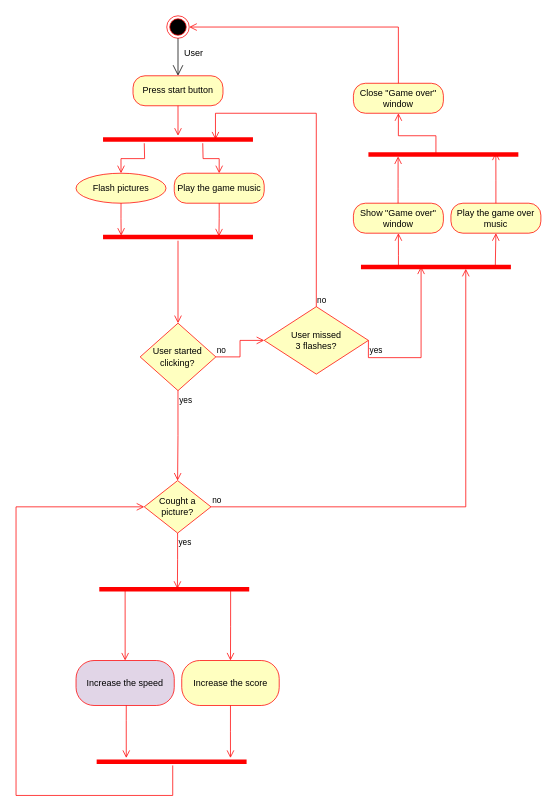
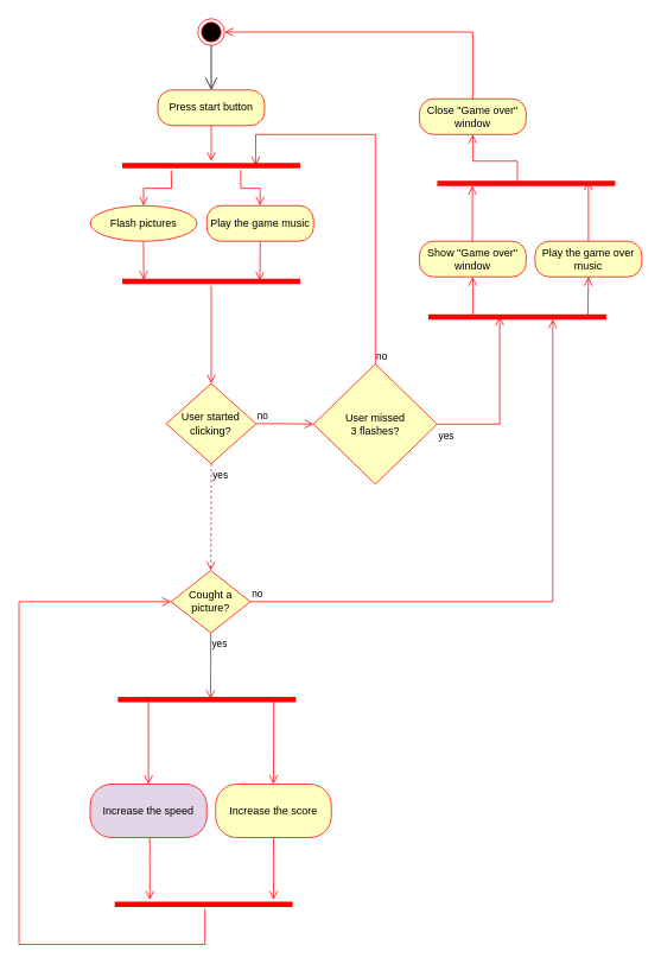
  <mxCell id="0" />
  <mxCell id="1" parent="0" />
  <mxCell id="2" value="" style="ellipse;html=1;shape=endState;fillColor=#000000;strokeColor=#ff0000;" parent="1" vertex="1"><mxGeometry x="221.94" y="20" width="30" height="30" as="geometry" /></mxCell>
  <mxCell id="3" value="Press start button" style="rounded=1;whiteSpace=wrap;html=1;arcSize=40;fontColor=#000000;fillColor=#ffffc0;strokeColor=#ff0000;" vertex="1" parent="1"><mxGeometry x="176.94" y="100" width="120" height="40" as="geometry" /></mxCell>
  <mxCell id="4" value="" style="edgeStyle=orthogonalEdgeStyle;html=1;verticalAlign=bottom;endArrow=open;endSize=8;strokeColor=#ff0000;rounded=0;" edge="1" source="3" parent="1" target="26"><mxGeometry relative="1" as="geometry"><mxPoint x="236.44" y="270" as="targetPoint" /></mxGeometry></mxCell>
  <mxCell id="5" value="" style="endArrow=open;endFill=1;endSize=12;html=1;rounded=0;edgeStyle=orthogonalEdgeStyle;entryX=0.5;entryY=0;entryDx=0;entryDy=0;" edge="1" parent="1" source="2" target="3"><mxGeometry width="160" relative="1" as="geometry"><mxPoint x="477.94" y="420" as="sourcePoint" /><mxPoint x="607.94" y="470" as="targetPoint" /></mxGeometry></mxCell>
- <mxCell id="6" value="User" style="text;html=1;strokeColor=none;fillColor=none;align=center;verticalAlign=middle;whiteSpace=wrap;rounded=0;" vertex="1" parent="1"><mxGeometry x="237.94" y="60" width="40" height="20" as="geometry" /></mxCell>
  <mxCell id="7" value="User started clicking?" style="rhombus;whiteSpace=wrap;html=1;fillColor=#ffffc0;strokeColor=#ff0000;" vertex="1" parent="1"><mxGeometry x="186.44" y="430" width="101" height="90" as="geometry" /></mxCell>
  <mxCell id="8" value="no" style="edgeStyle=orthogonalEdgeStyle;html=1;align=left;verticalAlign=bottom;endArrow=open;endSize=8;strokeColor=#ff0000;rounded=0;exitX=1;exitY=0.5;exitDx=0;exitDy=0;" edge="1" source="7" parent="1" target="35"><mxGeometry x="-1" relative="1" as="geometry"><mxPoint x="410.94" y="490" as="targetPoint" /><Array as="points" /></mxGeometry></mxCell>
- <mxCell id="9" value="yes" style="edgeStyle=orthogonalEdgeStyle;html=1;align=left;verticalAlign=top;endArrow=open;endSize=8;strokeColor=#ff0000;rounded=0;" edge="1" source="7" parent="1" target="23"><mxGeometry x="-1" relative="1" as="geometry"><mxPoint x="236.44" y="430" as="targetPoint" /></mxGeometry></mxCell>
+ <mxCell id="9" value="yes" style="edgeStyle=orthogonalEdgeStyle;html=1;align=left;verticalAlign=top;endArrow=open;endSize=8;strokeColor=#ff0000;rounded=0;dashed=1;" edge="1" source="7" parent="1" target="23"><mxGeometry x="-1" relative="1" as="geometry"><mxPoint x="236.44" y="430" as="targetPoint" /></mxGeometry></mxCell>
  <mxCell id="10" value="Show &quot;Game over&quot; window" style="rounded=1;whiteSpace=wrap;html=1;arcSize=40;fontColor=#000000;fillColor=#ffffc0;strokeColor=#ff0000;" vertex="1" parent="1"><mxGeometry x="470.94" y="270" width="120" height="40" as="geometry" /></mxCell>
  <mxCell id="11" value="" style="edgeStyle=orthogonalEdgeStyle;html=1;verticalAlign=bottom;endArrow=open;endSize=8;strokeColor=#ff0000;rounded=0;entryX=0.198;entryY=0.757;entryDx=0;entryDy=0;entryPerimeter=0;" edge="1" source="10" parent="1" target="43"><mxGeometry relative="1" as="geometry"><mxPoint x="540.94" y="220" as="targetPoint" /><Array as="points"><mxPoint x="531" y="250" /></Array></mxGeometry></mxCell>
  <mxCell id="12" value="Close &quot;Game over&quot; window" style="rounded=1;whiteSpace=wrap;html=1;arcSize=40;fontColor=#000000;fillColor=#ffffc0;strokeColor=#ff0000;" vertex="1" parent="1"><mxGeometry x="470.94" y="110" width="120" height="40" as="geometry" /></mxCell>
  <mxCell id="13" value="" style="edgeStyle=orthogonalEdgeStyle;html=1;verticalAlign=bottom;endArrow=open;endSize=8;strokeColor=#ff0000;rounded=0;entryX=1;entryY=0.5;entryDx=0;entryDy=0;exitX=0.5;exitY=0;exitDx=0;exitDy=0;" edge="1" source="12" parent="1" target="2"><mxGeometry relative="1" as="geometry"><mxPoint x="400.94" y="250" as="targetPoint" /><Array as="points"><mxPoint x="530.94" y="35" /></Array></mxGeometry></mxCell>
  <mxCell id="14" value="Increase the speed" style="rounded=1;whiteSpace=wrap;html=1;arcSize=40;fontColor=#000000;fillColor=#e1d5e7;strokeColor=#ff0000;" vertex="1" parent="1"><mxGeometry x="100.94" y="880" width="131" height="60" as="geometry" /></mxCell>
  <mxCell id="15" value="Increase the score" style="rounded=1;whiteSpace=wrap;html=1;arcSize=40;fontColor=#000000;fillColor=#ffffc0;strokeColor=#ff0000;" vertex="1" parent="1"><mxGeometry x="241.94" y="880" width="130" height="60" as="geometry" /></mxCell>
  <mxCell id="16" value="" style="shape=line;html=1;strokeWidth=6;strokeColor=#ff0000;" vertex="1" parent="1"><mxGeometry x="131.94" y="780" width="200" height="10" as="geometry" /></mxCell>
  <mxCell id="17" value="" style="edgeStyle=orthogonalEdgeStyle;html=1;verticalAlign=bottom;endArrow=open;endSize=8;strokeColor=#ff0000;rounded=0;entryX=0.5;entryY=0;entryDx=0;entryDy=0;exitX=0.876;exitY=0.483;exitDx=0;exitDy=0;exitPerimeter=0;" edge="1" source="16" parent="1" target="15"><mxGeometry relative="1" as="geometry"><mxPoint x="301.94" y="860" as="targetPoint" /><Array as="points" /></mxGeometry></mxCell>
  <mxCell id="18" value="" style="edgeStyle=orthogonalEdgeStyle;html=1;verticalAlign=bottom;endArrow=open;endSize=8;strokeColor=#ff0000;rounded=0;entryX=0.5;entryY=0;entryDx=0;entryDy=0;exitX=0.197;exitY=0.414;exitDx=0;exitDy=0;exitPerimeter=0;" edge="1" parent="1" source="16"><mxGeometry relative="1" as="geometry"><mxPoint x="166.44" y="880" as="targetPoint" /><mxPoint x="166.94" y="810" as="sourcePoint" /><Array as="points"><mxPoint x="165.94" y="784" /></Array></mxGeometry></mxCell>
  <mxCell id="19" value="" style="shape=line;html=1;strokeWidth=6;strokeColor=#ff0000;" vertex="1" parent="1"><mxGeometry x="128.44" y="1010" width="200" height="10" as="geometry" /></mxCell>
  <mxCell id="20" value="" style="edgeStyle=orthogonalEdgeStyle;html=1;verticalAlign=bottom;endArrow=open;endSize=8;strokeColor=#ff0000;rounded=0;" edge="1" source="19" parent="1" target="23"><mxGeometry relative="1" as="geometry"><mxPoint x="190.94" y="675" as="targetPoint" /><Array as="points"><mxPoint x="229.94" y="1060" /><mxPoint x="20.94" y="1060" /><mxPoint x="20.94" y="675" /></Array></mxGeometry></mxCell>
  <mxCell id="21" value="" style="edgeStyle=orthogonalEdgeStyle;html=1;verticalAlign=bottom;endArrow=open;endSize=8;strokeColor=#ff0000;rounded=0;exitX=0.5;exitY=1;exitDx=0;exitDy=0;" edge="1" parent="1" source="15"><mxGeometry relative="1" as="geometry"><mxPoint x="306.94" y="1010" as="targetPoint" /><mxPoint x="306.6" y="960.07" as="sourcePoint" /><Array as="points" /></mxGeometry></mxCell>
  <mxCell id="22" value="" style="edgeStyle=orthogonalEdgeStyle;html=1;verticalAlign=bottom;endArrow=open;endSize=8;strokeColor=#ff0000;rounded=0;exitX=0.5;exitY=1;exitDx=0;exitDy=0;" edge="1" parent="1"><mxGeometry relative="1" as="geometry"><mxPoint x="167.94" y="1010" as="targetPoint" /><mxPoint x="167.94" y="940" as="sourcePoint" /><Array as="points"><mxPoint x="167.94" y="960" /><mxPoint x="167.94" y="960" /></Array></mxGeometry></mxCell>
  <mxCell id="23" value="Cought a picture?" style="rhombus;whiteSpace=wrap;html=1;fillColor=#ffffc0;strokeColor=#ff0000;" vertex="1" parent="1"><mxGeometry x="191.94" y="640" width="89" height="70" as="geometry" /></mxCell>
  <mxCell id="24" value="no" style="edgeStyle=orthogonalEdgeStyle;html=1;align=left;verticalAlign=bottom;endArrow=open;endSize=8;strokeColor=#ff0000;rounded=0;entryX=0.699;entryY=0.75;entryDx=0;entryDy=0;entryPerimeter=0;" edge="1" source="23" parent="1" target="40"><mxGeometry x="-1" relative="1" as="geometry"><mxPoint x="371.94" y="450" as="targetPoint" /><Array as="points"><mxPoint x="621" y="675" /></Array></mxGeometry></mxCell>
  <mxCell id="25" value="yes" style="edgeStyle=orthogonalEdgeStyle;html=1;align=left;verticalAlign=top;endArrow=open;endSize=8;strokeColor=#ff0000;rounded=0;entryX=0.521;entryY=0.443;entryDx=0;entryDy=0;entryPerimeter=0;" edge="1" source="23" parent="1" target="16"><mxGeometry x="-1" relative="1" as="geometry"><mxPoint x="231.94" y="740" as="targetPoint" /></mxGeometry></mxCell>
  <mxCell id="26" value="" style="shape=line;html=1;strokeWidth=6;strokeColor=#ff0000;" vertex="1" parent="1"><mxGeometry x="136.94" y="180" width="200" height="10" as="geometry" /></mxCell>
  <mxCell id="27" value="" style="edgeStyle=orthogonalEdgeStyle;html=1;verticalAlign=bottom;endArrow=open;endSize=8;strokeColor=#ff0000;rounded=0;" edge="1" parent="1" target="31"><mxGeometry relative="1" as="geometry"><mxPoint x="269.94" y="240" as="targetPoint" /><mxPoint x="269.94" y="190" as="sourcePoint" /></mxGeometry></mxCell>
  <mxCell id="28" value="" style="edgeStyle=orthogonalEdgeStyle;html=1;verticalAlign=bottom;endArrow=open;endSize=8;strokeColor=#ff0000;rounded=0;entryX=0.5;entryY=0;entryDx=0;entryDy=0;" edge="1" parent="1" target="29"><mxGeometry relative="1" as="geometry"><mxPoint x="191.94" y="240" as="targetPoint" /><mxPoint x="191.94" y="190" as="sourcePoint" /></mxGeometry></mxCell>
  <mxCell id="29" value="Flash pictures" style="ellipse;whiteSpace=wrap;html=1;arcSize=40;fontColor=#000000;fillColor=#ffffc0;strokeColor=#ff0000;" vertex="1" parent="1"><mxGeometry x="100.94" y="230" width="120" height="40" as="geometry" /></mxCell>
  <mxCell id="30" value="" style="edgeStyle=orthogonalEdgeStyle;html=1;verticalAlign=bottom;endArrow=open;endSize=8;strokeColor=#ff0000;rounded=0;entryX=0.121;entryY=0.333;entryDx=0;entryDy=0;entryPerimeter=0;" edge="1" source="29" parent="1" target="33"><mxGeometry relative="1" as="geometry"><mxPoint x="160.94" y="310" as="targetPoint" /></mxGeometry></mxCell>
  <mxCell id="31" value="Play the game music" style="rounded=1;whiteSpace=wrap;html=1;arcSize=40;fontColor=#000000;fillColor=#ffffc0;strokeColor=#ff0000;" vertex="1" parent="1"><mxGeometry x="231.94" y="230" width="120" height="40" as="geometry" /></mxCell>
  <mxCell id="32" value="" style="edgeStyle=orthogonalEdgeStyle;html=1;verticalAlign=bottom;endArrow=open;endSize=8;strokeColor=#ff0000;rounded=0;entryX=0.773;entryY=0.433;entryDx=0;entryDy=0;entryPerimeter=0;" edge="1" source="31" parent="1" target="33"><mxGeometry relative="1" as="geometry"><mxPoint x="290.94" y="310" as="targetPoint" /><Array as="points"><mxPoint x="291.94" y="290" /><mxPoint x="290.94" y="290" /></Array></mxGeometry></mxCell>
  <mxCell id="33" value="" style="shape=line;html=1;strokeWidth=6;strokeColor=#ff0000;" vertex="1" parent="1"><mxGeometry x="136.94" y="310" width="200" height="10" as="geometry" /></mxCell>
  <mxCell id="34" value="" style="edgeStyle=orthogonalEdgeStyle;html=1;verticalAlign=bottom;endArrow=open;endSize=8;strokeColor=#ff0000;rounded=0;" edge="1" source="33" parent="1" target="7"><mxGeometry relative="1" as="geometry"><mxPoint x="236.44" y="390" as="targetPoint" /></mxGeometry></mxCell>
- <mxCell id="35" value="User missed&lt;br&gt;3 flashes?" style="rhombus;whiteSpace=wrap;html=1;fillColor=#ffffc0;strokeColor=#ff0000;" vertex="1" parent="1"><mxGeometry x="351.94" y="408" width="139" height="90" as="geometry" /></mxCell>
+ <mxCell id="35" value="User missed&lt;br&gt;3 flashes?" style="rhombus;whiteSpace=wrap;html=1;fillColor=#ffffc0;strokeColor=#ff0000;" vertex="1" parent="1"><mxGeometry x="351.94" y="408" width="139" height="135" as="geometry" /></mxCell>
  <mxCell id="36" value="no" style="edgeStyle=orthogonalEdgeStyle;html=1;align=left;verticalAlign=bottom;endArrow=open;endSize=8;strokeColor=#ff0000;rounded=0;entryX=0.75;entryY=0.5;entryDx=0;entryDy=0;entryPerimeter=0;exitX=0.5;exitY=0;exitDx=0;exitDy=0;" edge="1" source="35" parent="1" target="26"><mxGeometry x="-1" relative="1" as="geometry"><mxPoint x="510.94" y="580" as="targetPoint" /><Array as="points"><mxPoint x="421.94" y="150" /><mxPoint x="286.94" y="150" /></Array><mxPoint as="offset" /></mxGeometry></mxCell>
  <mxCell id="37" value="yes" style="edgeStyle=orthogonalEdgeStyle;html=1;align=left;verticalAlign=top;endArrow=open;endSize=8;strokeColor=#ff0000;rounded=0;entryX=0.401;entryY=0.444;entryDx=0;entryDy=0;exitX=1;exitY=0.5;exitDx=0;exitDy=0;entryPerimeter=0;" edge="1" source="35" parent="1" target="40"><mxGeometry x="-1" relative="1" as="geometry"><mxPoint x="461.94" y="250" as="targetPoint" /><Array as="points"><mxPoint x="561" y="476" /><mxPoint x="561" y="354" /></Array><mxPoint as="offset" /></mxGeometry></mxCell>
  <mxCell id="38" value="Play the game over music" style="rounded=1;whiteSpace=wrap;html=1;arcSize=40;fontColor=#000000;fillColor=#ffffc0;strokeColor=#ff0000;" vertex="1" parent="1"><mxGeometry x="601" y="270" width="120" height="40" as="geometry" /></mxCell>
  <mxCell id="39" value="" style="edgeStyle=orthogonalEdgeStyle;html=1;verticalAlign=bottom;endArrow=open;endSize=8;strokeColor=#ff0000;rounded=0;entryX=0.85;entryY=0.243;entryDx=0;entryDy=0;entryPerimeter=0;" edge="1" source="38" parent="1" target="43"><mxGeometry relative="1" as="geometry"><mxPoint x="661" y="210" as="targetPoint" /></mxGeometry></mxCell>
  <mxCell id="40" value="" style="shape=line;html=1;strokeWidth=6;strokeColor=#ff0000;" vertex="1" parent="1"><mxGeometry x="481" y="350" width="200" height="10" as="geometry" /></mxCell>
  <mxCell id="41" value="" style="edgeStyle=orthogonalEdgeStyle;html=1;verticalAlign=bottom;endArrow=open;endSize=8;strokeColor=#ff0000;rounded=0;entryX=0.5;entryY=1;entryDx=0;entryDy=0;exitX=0.25;exitY=0.5;exitDx=0;exitDy=0;exitPerimeter=0;" edge="1" source="40" parent="1" target="10"><mxGeometry relative="1" as="geometry"><mxPoint x="701" y="10" as="targetPoint" /><Array as="points"><mxPoint x="531" y="340" /><mxPoint x="531" y="340" /></Array></mxGeometry></mxCell>
  <mxCell id="42" value="" style="edgeStyle=orthogonalEdgeStyle;html=1;verticalAlign=bottom;endArrow=open;endSize=8;strokeColor=#ff0000;rounded=0;entryX=0.5;entryY=1;entryDx=0;entryDy=0;exitX=0.896;exitY=0.386;exitDx=0;exitDy=0;exitPerimeter=0;" edge="1" parent="1" source="40" target="38"><mxGeometry relative="1" as="geometry"><mxPoint x="540.94" y="320" as="targetPoint" /><mxPoint x="541" y="365" as="sourcePoint" /><Array as="points"><mxPoint x="661" y="354" /></Array></mxGeometry></mxCell>
  <mxCell id="43" value="" style="shape=line;html=1;strokeWidth=6;strokeColor=#ff0000;" vertex="1" parent="1"><mxGeometry x="490.94" y="200" width="200" height="10" as="geometry" /></mxCell>
  <mxCell id="44" value="" style="edgeStyle=orthogonalEdgeStyle;html=1;verticalAlign=bottom;endArrow=open;endSize=8;strokeColor=#ff0000;rounded=0;exitX=0.301;exitY=0.357;exitDx=0;exitDy=0;exitPerimeter=0;entryX=0.5;entryY=1;entryDx=0;entryDy=0;" edge="1" source="43" parent="1" target="12"><mxGeometry relative="1" as="geometry"><mxPoint x="591" y="160" as="targetPoint" /><Array as="points"><mxPoint x="581" y="204" /><mxPoint x="581" y="180" /><mxPoint x="531" y="180" /></Array></mxGeometry></mxCell>
